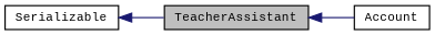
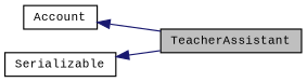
  digraph {
    fontname="Liberation Mono"
    rankdir=LR
    node [color=black fontname="Liberation Mono" fontsize=10 shape=record]
    edge [color=midnightblue dir=back fontname="Liberation Mono" fontsize=10 labelfontname=FreeSans labelfontsize=10 style=solid]
    n1 [fillcolor=grey75 fontcolor=black height=0.2 label=TeacherAssistant style=filled width=0.4]
    n2 [height=0.2 label=Account width=0.4]
    n3 [height=0.2 label=Serializable width=0.4]
-   n1 -> n2
+   n2 -> n1
    n3 -> n1
  }
